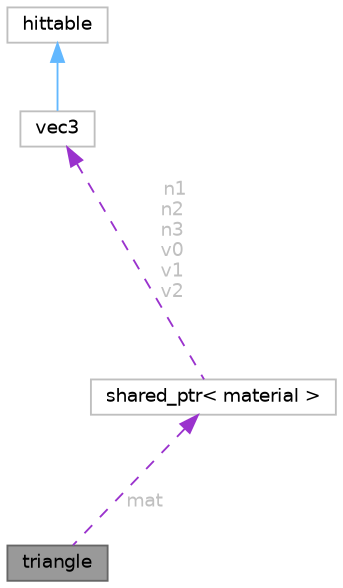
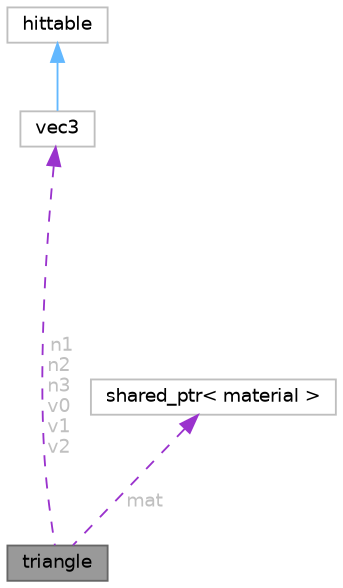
  digraph {
    node [color=grey75 fillcolor=white fontname=Helvetica fontsize=10 shape=box style=filled]
    edge [color=darkorchid3 dir=back fontname=Helvetica fontsize=10 labelfontname=Helvetica labelfontsize=10 style=dashed fontcolor=grey]
    n1 [color=gray40 fillcolor=grey60 fontcolor=black height=0.2 label=triangle width=0.4]
    n2 [height=0.2 label=hittable width=0.4]
    n3 [height=0.2 label=vec3 width=0.4]
    n4 [height=0.2 label="shared_ptr\< material \>" width=0.4]
    n2 -> n3 [color=steelblue1 style=solid fontcolor=""]
-   n3 -> n4 [label=" n1\nn2\nn3\nv0\nv1\nv2"]
+   n3 -> n1 [label=" n1\nn2\nn3\nv0\nv1\nv2"]
    n4 -> n1 [label=" mat"]
  }
